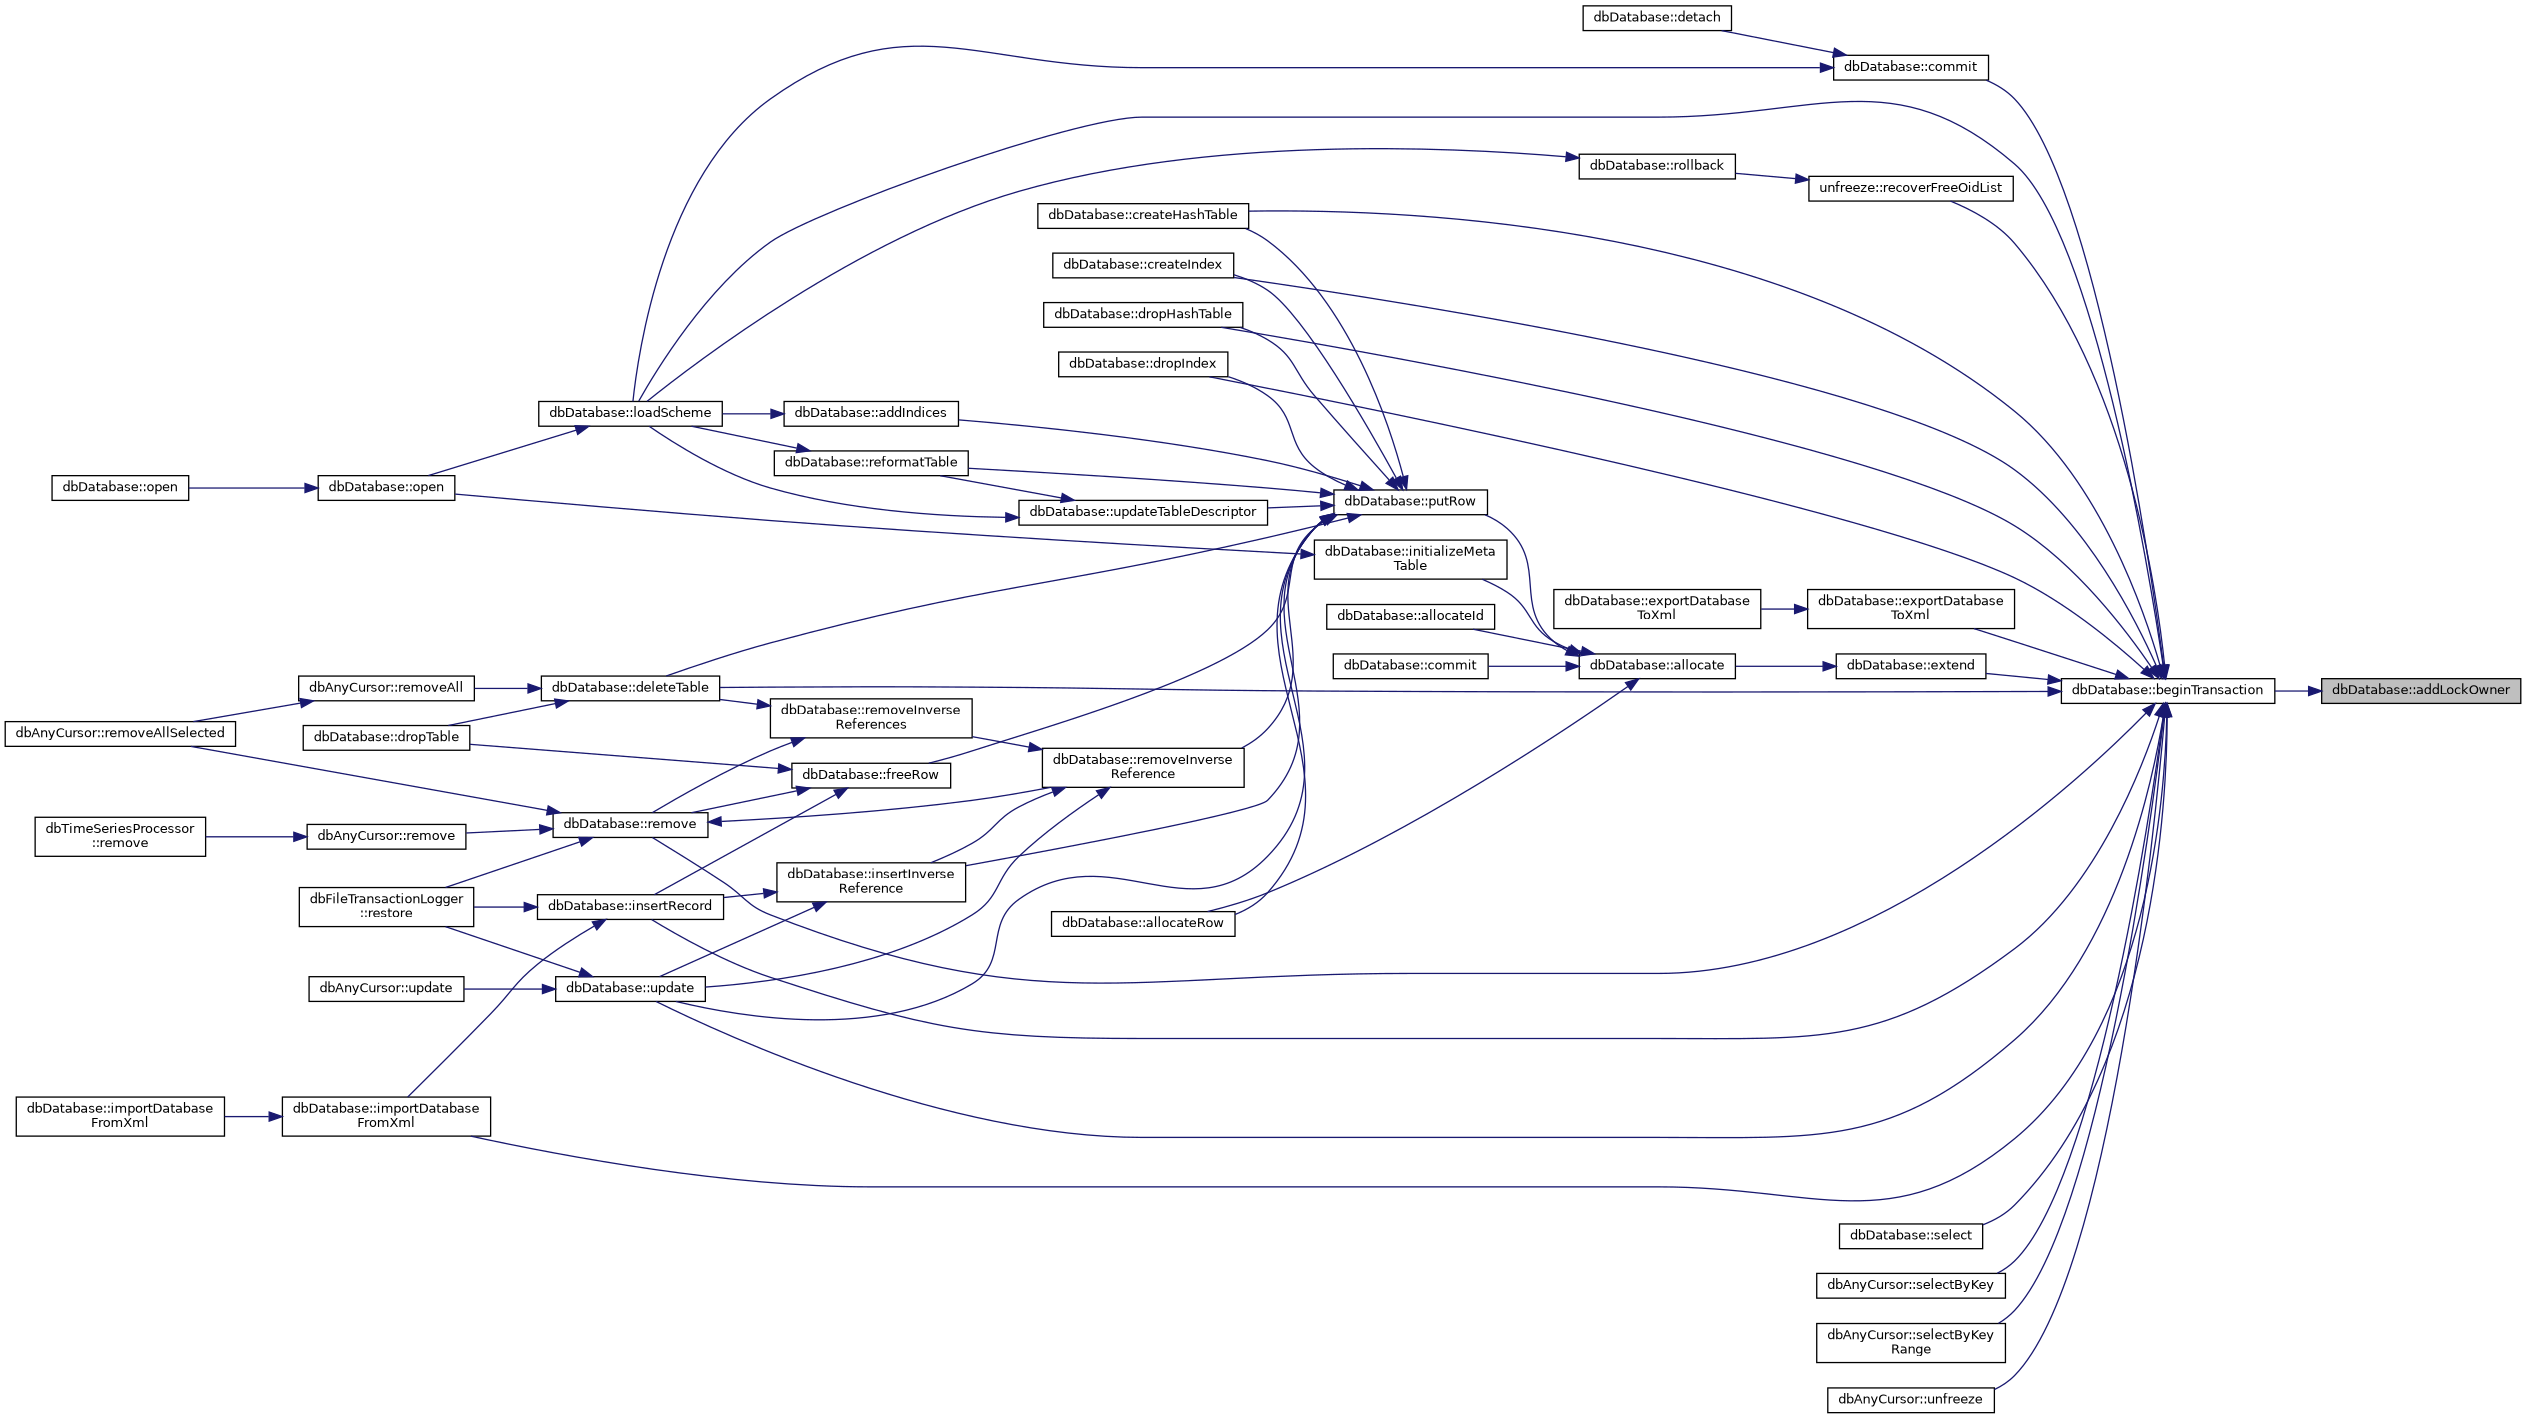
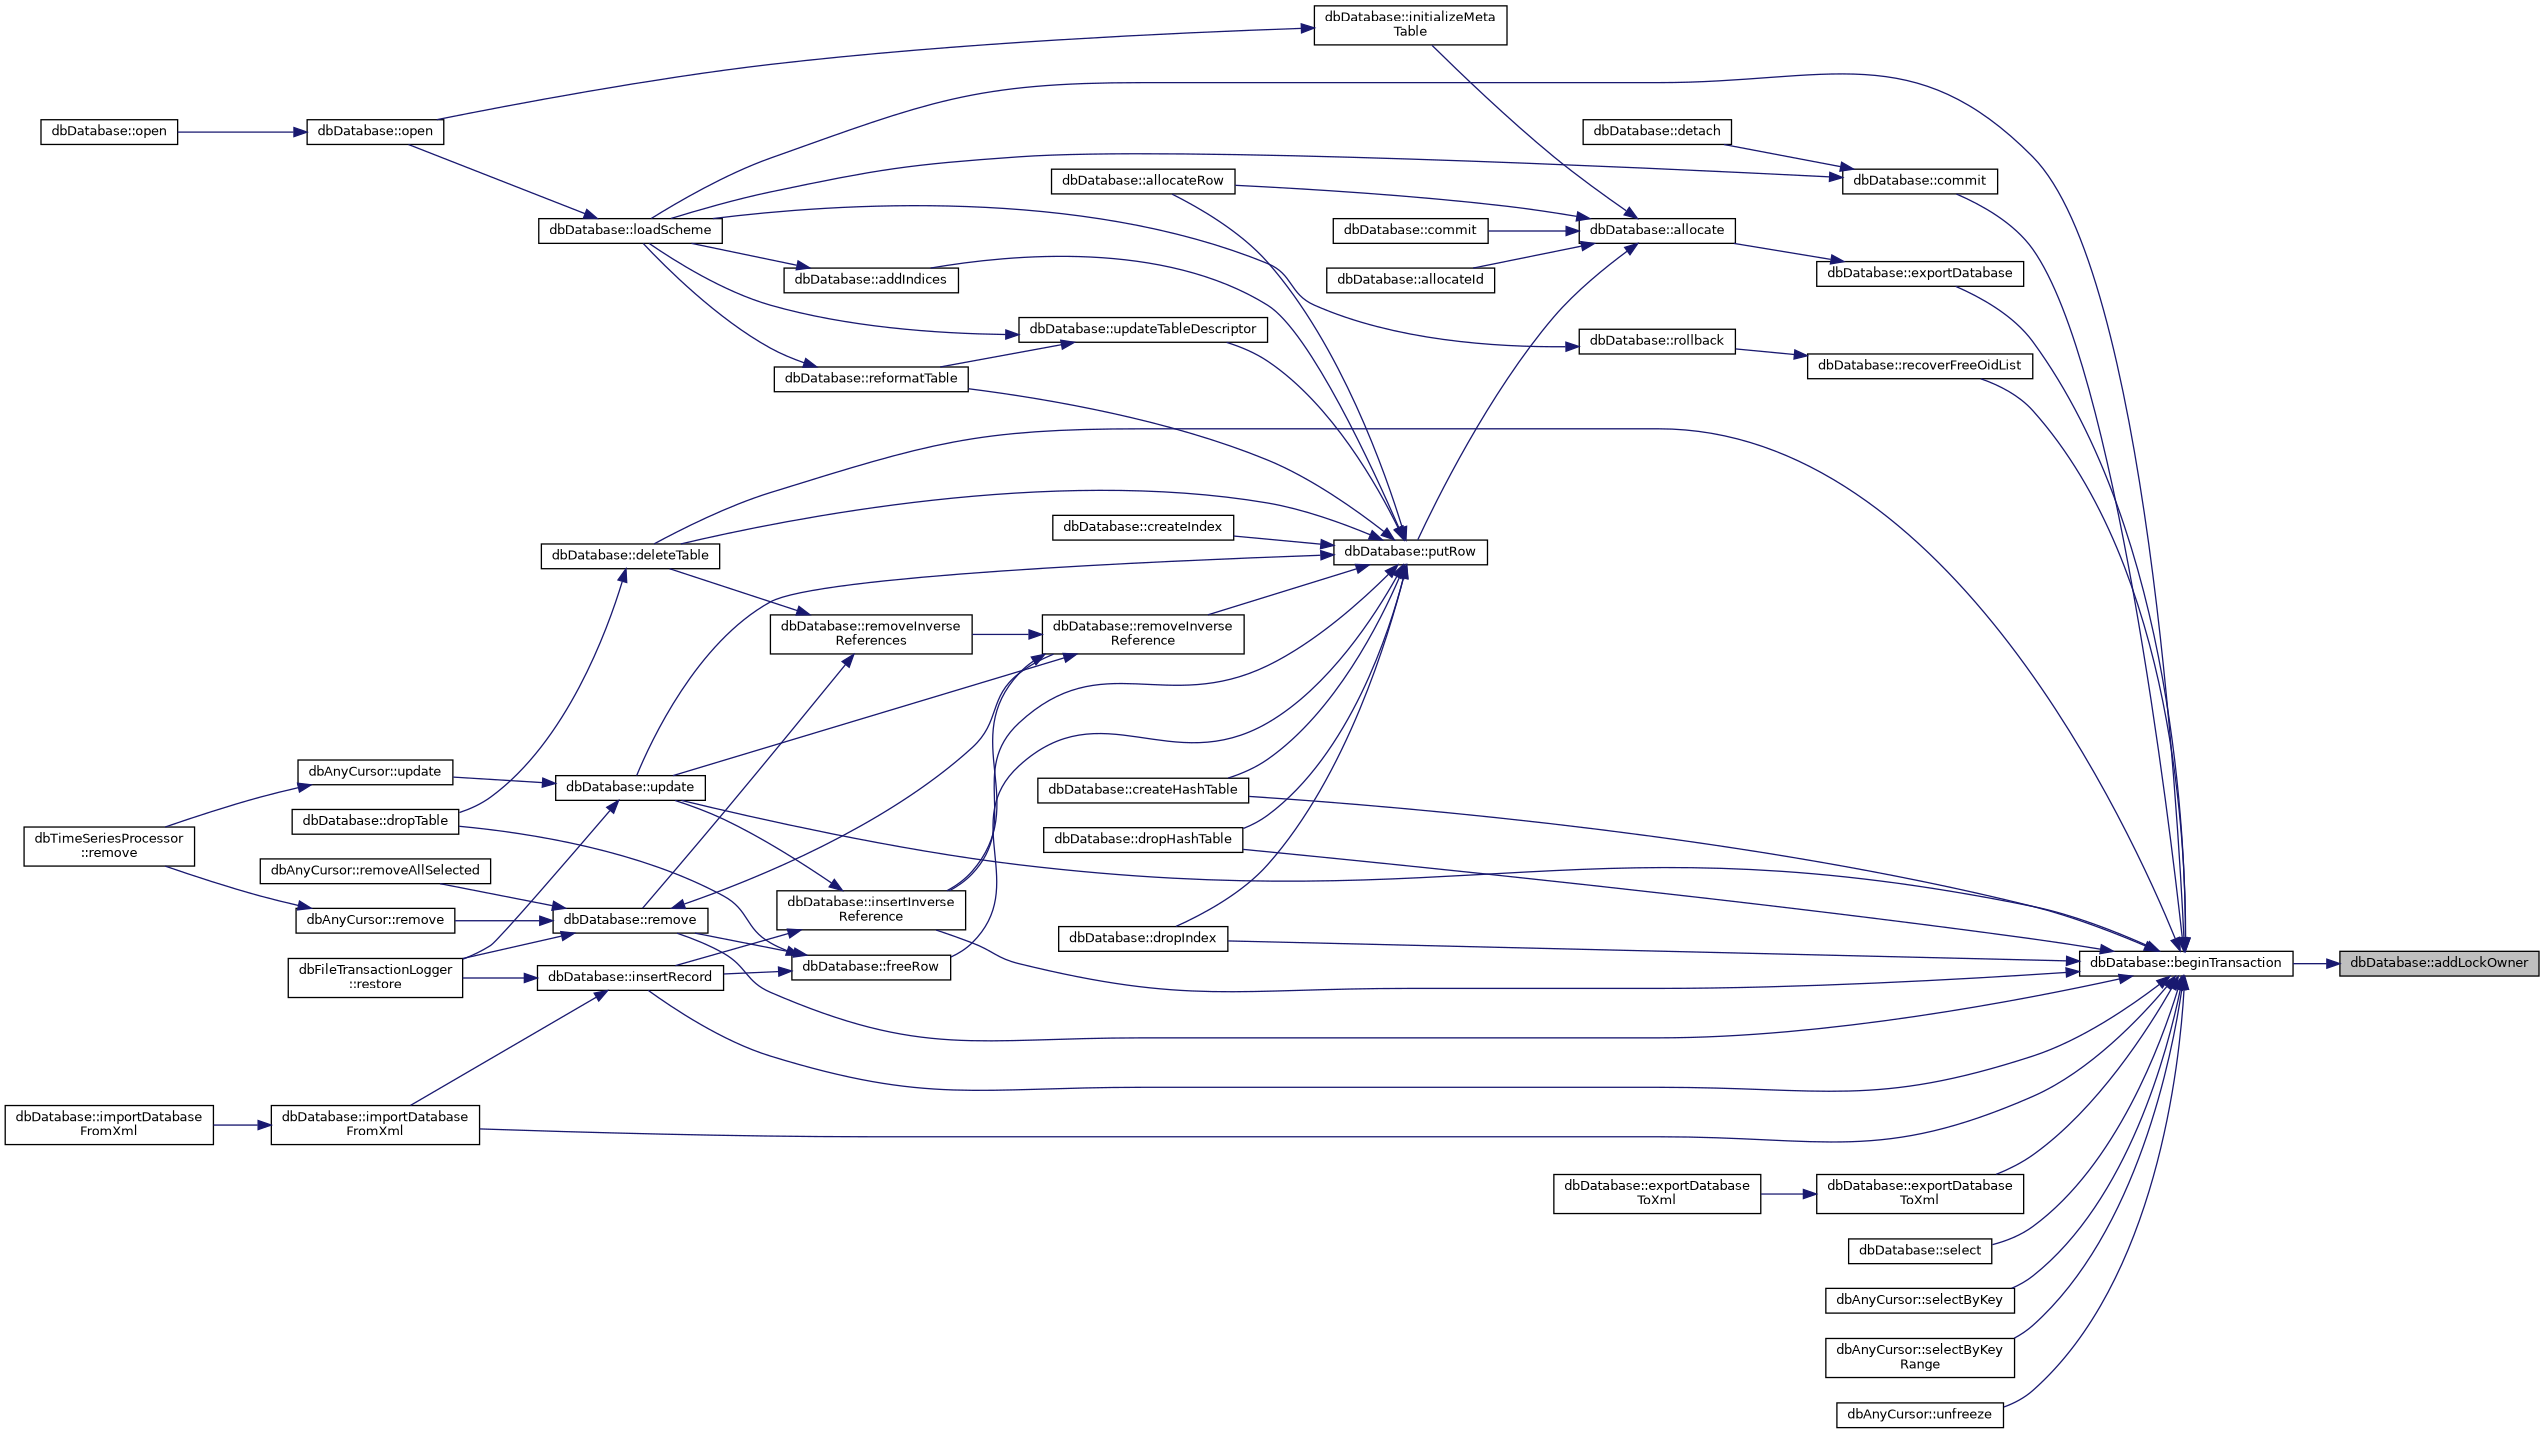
  digraph {
    rankdir=RL
    node [color=black fillcolor=white fontname=Helvetica fontsize=10 shape=record style=filled]
    edge [color=midnightblue dir=back fontname=Helvetica fontsize=10 labelfontname=Helvetica labelfontsize=10 style=solid]
    n1 [fillcolor=grey75 fontcolor=black height=0.2 label="dbDatabase::addLockOwner" width=0.4]
    n2 [height=0.2 label="dbDatabase::beginTransaction" width=0.4]
    n3 [height=0.2 label="dbDatabase::commit" width=0.4]
    n4 [height=0.2 label="dbDatabase::loadScheme" width=0.4]
    n5 [height=0.2 label="dbDatabase::createHashTable" width=0.4]
    n6 [height=0.2 label="dbDatabase::createIndex" width=0.4]
    n7 [height=0.2 label="dbDatabase::deleteTable" width=0.4]
    n8 [height=0.2 label="dbDatabase::dropHashTable" width=0.4]
    n9 [height=0.2 label="dbDatabase::dropIndex" width=0.4]
    n10 [height=0.2 label="dbDatabase::exportDatabase\lToXml" width=0.4]
-   n11 [height=0.2 label="dbDatabase::extend" width=0.4]
+   n11 [height=0.2 label="dbDatabase::exportDatabase" width=0.4]
    n12 [height=0.2 label="dbDatabase::insertRecord" width=0.4]
    n13 [height=0.2 label="dbDatabase::importDatabase\lFromXml" width=0.4]
    n14 [height=0.2 label="dbDatabase::remove" width=0.4]
    n15 [height=0.2 label="dbDatabase::update" width=0.4]
-   n16 [height=0.2 label="unfreeze::recoverFreeOidList" width=0.4]
+   n16 [height=0.2 label="dbDatabase::recoverFreeOidList" width=0.4]
    n17 [height=0.2 label="dbDatabase::select" width=0.4]
    n18 [height=0.2 label="dbAnyCursor::selectByKey" width=0.4]
    n19 [height=0.2 label="dbAnyCursor::selectByKey\lRange" width=0.4]
    n20 [height=0.2 label="dbAnyCursor::unfreeze" width=0.4]
    n21 [height=0.2 label="dbDatabase::detach" width=0.4]
    n22 [height=0.2 label="dbDatabase::open" width=0.4]
    n23 [height=0.2 label="dbDatabase::dropTable" width=0.4]
-   n24 [height=0.2 label="dbAnyCursor::removeAll" width=0.4]
    n25 [height=0.2 label="dbDatabase::exportDatabase\lToXml" width=0.4]
    n26 [height=0.2 label="dbDatabase::allocate" width=0.4]
    n27 [height=0.2 label="dbFileTransactionLogger\l::restore" width=0.4]
    n28 [height=0.2 label="dbDatabase::importDatabase\lFromXml" width=0.4]
    n29 [height=0.2 label="dbAnyCursor::removeAllSelected" width=0.4]
    n30 [height=0.2 label="dbDatabase::removeInverse\lReference" width=0.4]
    n31 [height=0.2 label="dbAnyCursor::remove" width=0.4]
    n32 [height=0.2 label="dbAnyCursor::update" width=0.4]
    n33 [height=0.2 label="dbDatabase::rollback" width=0.4]
    n34 [height=0.2 label="dbDatabase::open" width=0.4]
    n35 [height=0.2 label="dbDatabase::allocateId" width=0.4]
    n36 [height=0.2 label="dbDatabase::allocateRow" width=0.4]
    n37 [height=0.2 label="dbDatabase::commit" width=0.4]
    n38 [height=0.2 label="dbDatabase::initializeMeta\lTable" width=0.4]
    n39 [height=0.2 label="dbDatabase::putRow" width=0.4]
    n40 [height=0.2 label="dbDatabase::addIndices" width=0.4]
    n41 [height=0.2 label="dbDatabase::freeRow" width=0.4]
    n42 [height=0.2 label="dbDatabase::insertInverse\lReference" width=0.4]
    n43 [height=0.2 label="dbDatabase::reformatTable" width=0.4]
    n44 [height=0.2 label="dbDatabase::updateTableDescriptor" width=0.4]
    n45 [height=0.2 label="dbDatabase::removeInverse\lReferences" width=0.4]
    n46 [height=0.2 label="dbTimeSeriesProcessor\l::remove" width=0.4]
    n1 -> n2
    n2 -> n3
    n2 -> n4
    n2 -> n5
-   n2 -> n6
+   n2 -> n42
    n2 -> n7
    n2 -> n8
    n2 -> n9
    n2 -> n10
    n2 -> n11
    n2 -> n12
    n2 -> n13
    n2 -> n14
    n2 -> n15
    n2 -> n16
    n2 -> n17
    n2 -> n18
    n2 -> n19
    n2 -> n20
    n3 -> n4
    n3 -> n21
    n4 -> n22
    n7 -> n23
-   n7 -> n24
    n10 -> n25
    n11 -> n26
    n12 -> n13
    n12 -> n27
    n13 -> n28
    n14 -> n27
    n14 -> n29
    n14 -> n30
    n14 -> n31
    n15 -> n27
    n15 -> n32
    n16 -> n33
    n22 -> n34
-   n24 -> n29
    n26 -> n35
    n26 -> n36
    n26 -> n37
    n26 -> n38
    n26 -> n39
    n30 -> n15
    n30 -> n42
    n30 -> n45
    n31 -> n46
+   n32 -> n46
    n33 -> n4
    n38 -> n22
    n39 -> n5
    n39 -> n6
    n39 -> n7
    n39 -> n8
    n39 -> n9
    n39 -> n15
    n39 -> n30
    n39 -> n36
    n39 -> n40
    n39 -> n41
    n39 -> n42
    n39 -> n43
    n39 -> n44
    n40 -> n4
    n41 -> n12
    n41 -> n14
    n41 -> n23
    n42 -> n12
    n42 -> n15
    n43 -> n4
    n44 -> n4
    n44 -> n43
    n45 -> n7
    n45 -> n14
  }
